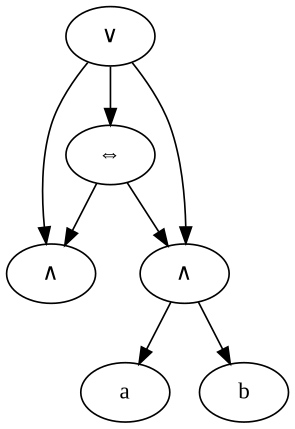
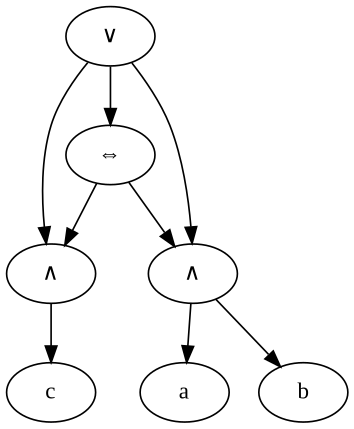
  digraph {
    fontname="Liberation Serif"
    node [fontname="Liberation Serif"]
    edge [fontname="Liberation Serif"]
    n1 [label=a]
    n2 [label=b]
+   n3 [label=c]
    n4 [label="∨"]
    n5 [label="∧"]
    n6 [label="∧"]
    n7 [label="⇔"]
    n4 -> n5
    n4 -> n6
    n4 -> n7
+   n5 -> n3
    n6 -> n1
    n6 -> n2
    n7 -> n5
    n7 -> n6
  }
